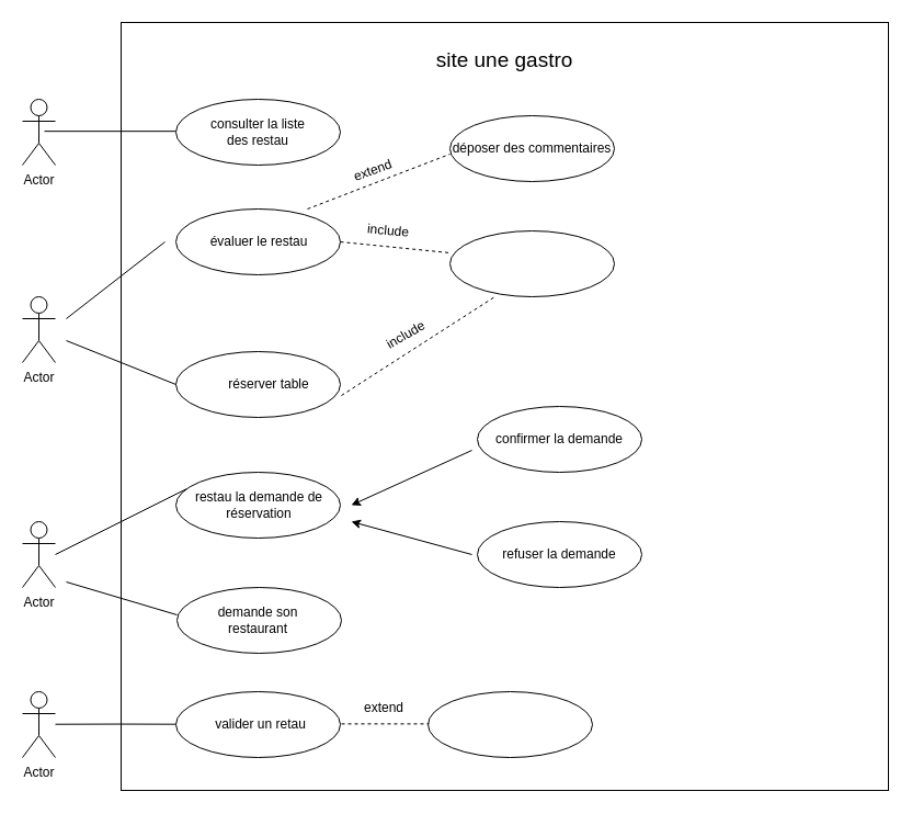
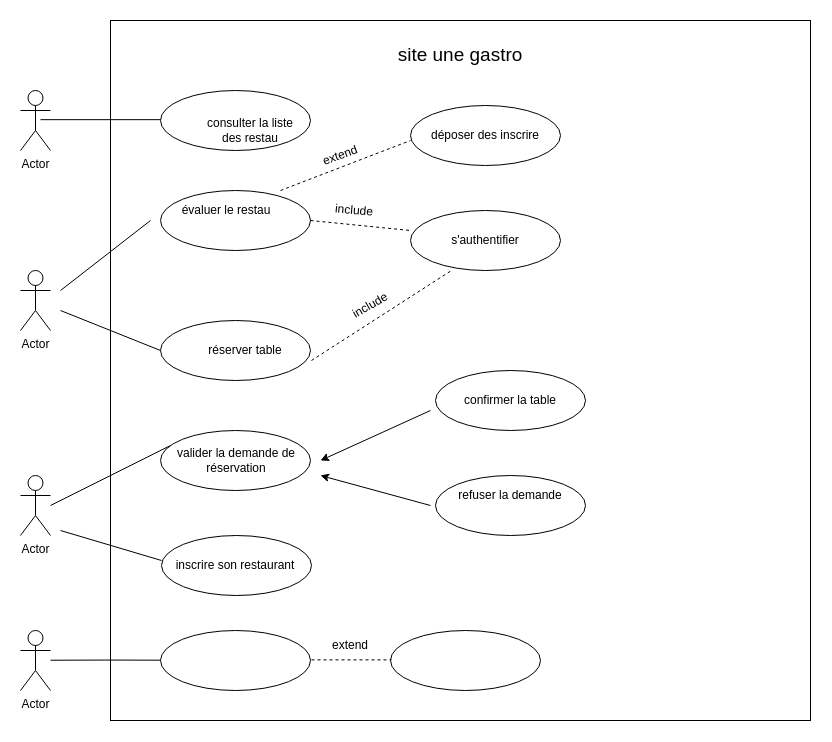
  <mxCell id="0" />
  <mxCell id="1" parent="0" />
  <mxCell id="2" value="" style="whiteSpace=wrap;html=1;aspect=fixed;" parent="1" vertex="1"><mxGeometry x="110" y="20" width="700" height="700" as="geometry" /></mxCell>
  <mxCell id="3" value="Actor" style="shape=umlActor;verticalLabelPosition=bottom;verticalAlign=top;html=1;outlineConnect=0;" parent="1" vertex="1"><mxGeometry x="20" y="270" width="30" height="60" as="geometry" /></mxCell>
  <mxCell id="4" value="Actor" style="shape=umlActor;verticalLabelPosition=bottom;verticalAlign=top;html=1;outlineConnect=0;" parent="1" vertex="1"><mxGeometry x="20" y="90" width="30" height="60" as="geometry" /></mxCell>
  <mxCell id="5" value="Actor" style="shape=umlActor;verticalLabelPosition=bottom;verticalAlign=top;html=1;outlineConnect=0;" parent="1" vertex="1"><mxGeometry x="20" y="630" width="30" height="60" as="geometry" /></mxCell>
  <mxCell id="6" value="Actor" style="shape=umlActor;verticalLabelPosition=bottom;verticalAlign=top;html=1;outlineConnect=0;" parent="1" vertex="1"><mxGeometry x="20" y="475" width="30" height="60" as="geometry" /></mxCell>
  <mxCell id="7" value="" style="ellipse;whiteSpace=wrap;html=1;" parent="1" vertex="1"><mxGeometry x="160" y="90" width="150" height="60" as="geometry" /></mxCell>
  <mxCell id="8" value="" style="endArrow=none;html=1;rounded=0;" parent="1" edge="1"><mxGeometry width="50" height="50" relative="1" as="geometry"><mxPoint x="60" y="290" as="sourcePoint" /><mxPoint x="150" y="220" as="targetPoint" /></mxGeometry></mxCell>
  <mxCell id="9" value="" style="endArrow=none;html=1;rounded=0;" parent="1" edge="1"><mxGeometry width="50" height="50" relative="1" as="geometry"><mxPoint x="40" y="119.169" as="sourcePoint" /><mxPoint x="160" y="119.17" as="targetPoint" /></mxGeometry></mxCell>
  <mxCell id="10" value="" style="endArrow=none;html=1;rounded=0;" parent="1" edge="1"><mxGeometry width="50" height="50" relative="1" as="geometry"><mxPoint x="50" y="505" as="sourcePoint" /><mxPoint x="170" y="445" as="targetPoint" /></mxGeometry></mxCell>
  <mxCell id="11" value="" style="endArrow=none;html=1;rounded=0;" parent="1" edge="1"><mxGeometry width="50" height="50" relative="1" as="geometry"><mxPoint x="50" y="659.72" as="sourcePoint" /><mxPoint x="170" y="659.721" as="targetPoint" /><Array as="points"><mxPoint x="110" y="659.55" /></Array></mxGeometry></mxCell>
- <mxCell id="12" value="consulter la liste des restau" style="text;html=1;align=center;verticalAlign=middle;whiteSpace=wrap;rounded=0;" parent="1" vertex="1"><mxGeometry x="185" y="105" width="100" height="30" as="geometry" /></mxCell>
+ <mxCell id="12" value="consulter la liste des restau" style="text;html=1;align=center;verticalAlign=middle;whiteSpace=wrap;rounded=0;" parent="1" vertex="1"><mxGeometry x="200" y="115" width="100" height="30" as="geometry" /></mxCell>
  <mxCell id="13" value="" style="ellipse;whiteSpace=wrap;html=1;" parent="1" vertex="1"><mxGeometry x="160" y="190" width="150" height="60" as="geometry" /></mxCell>
- <mxCell id="14" value="évaluer le restau" style="text;html=1;align=center;verticalAlign=middle;whiteSpace=wrap;rounded=0;" parent="1" vertex="1"><mxGeometry x="187" y="205" width="98" height="30" as="geometry" /></mxCell>
+ <mxCell id="14" value="évaluer le restau" style="text;html=1;align=center;verticalAlign=middle;whiteSpace=wrap;rounded=0;" parent="1" vertex="1"><mxGeometry x="177" y="195" width="98" height="30" as="geometry" /></mxCell>
  <mxCell id="15" value="" style="ellipse;whiteSpace=wrap;html=1;" parent="1" vertex="1"><mxGeometry x="160" y="320" width="150" height="60" as="geometry" /></mxCell>
  <mxCell id="16" value="" style="endArrow=none;html=1;rounded=0;" parent="1" edge="1"><mxGeometry width="50" height="50" relative="1" as="geometry"><mxPoint x="60" y="310" as="sourcePoint" /><mxPoint x="160" y="350" as="targetPoint" /></mxGeometry></mxCell>
  <mxCell id="17" value="réserver table" style="text;html=1;align=center;verticalAlign=middle;whiteSpace=wrap;rounded=0;" parent="1" vertex="1"><mxGeometry x="205" y="335" width="80" height="30" as="geometry" /></mxCell>
  <mxCell id="18" value="" style="ellipse;whiteSpace=wrap;html=1;" parent="1" vertex="1"><mxGeometry x="410" y="210" width="150" height="60" as="geometry" /></mxCell>
+ <mxCell id="19" value="s'authentifier" style="text;html=1;align=center;verticalAlign=middle;whiteSpace=wrap;rounded=0;" parent="1" vertex="1"><mxGeometry x="435" y="225" width="100" height="30" as="geometry" /></mxCell>
  <mxCell id="20" value="" style="endArrow=none;dashed=1;html=1;rounded=0;" parent="1" edge="1"><mxGeometry width="50" height="50" relative="1" as="geometry"><mxPoint x="310" y="220" as="sourcePoint" /><mxPoint x="410" y="230" as="targetPoint" /></mxGeometry></mxCell>
  <mxCell id="21" value="include" style="text;html=1;align=center;verticalAlign=middle;whiteSpace=wrap;rounded=0;rotation=5;" parent="1" vertex="1"><mxGeometry x="324" y="195" width="60" height="30" as="geometry" /></mxCell>
  <mxCell id="22" value="" style="endArrow=none;dashed=1;html=1;rounded=0;" parent="1" edge="1"><mxGeometry width="50" height="50" relative="1" as="geometry"><mxPoint x="311" y="360" as="sourcePoint" /><mxPoint x="451" y="270" as="targetPoint" /></mxGeometry></mxCell>
  <mxCell id="23" value="include" style="text;html=1;align=center;verticalAlign=middle;whiteSpace=wrap;rounded=0;rotation=-30;" parent="1" vertex="1"><mxGeometry x="340.001" y="289.996" width="60" height="30" as="geometry" /></mxCell>
  <mxCell id="24" value="" style="ellipse;whiteSpace=wrap;html=1;" parent="1" vertex="1"><mxGeometry x="160" y="430" width="150" height="60" as="geometry" /></mxCell>
- <mxCell id="25" value="restau la demande de réservation" style="text;html=1;align=center;verticalAlign=middle;whiteSpace=wrap;rounded=0;" parent="1" vertex="1"><mxGeometry x="161" y="445" width="150" height="30" as="geometry" /></mxCell>
+ <mxCell id="25" value="valider la demande de réservation" style="text;html=1;align=center;verticalAlign=middle;whiteSpace=wrap;rounded=0;" parent="1" vertex="1"><mxGeometry x="161" y="445" width="150" height="30" as="geometry" /></mxCell>
  <mxCell id="26" value="" style="ellipse;whiteSpace=wrap;html=1;" parent="1" vertex="1"><mxGeometry x="161" y="535" width="150" height="60" as="geometry" /></mxCell>
  <mxCell id="27" value="" style="ellipse;whiteSpace=wrap;html=1;" parent="1" vertex="1"><mxGeometry x="160" y="630" width="150" height="60" as="geometry" /></mxCell>
  <mxCell id="28" value="" style="ellipse;whiteSpace=wrap;html=1;" parent="1" vertex="1"><mxGeometry x="390" y="630" width="150" height="60" as="geometry" /></mxCell>
- <mxCell id="29" value="demande son restaurant" style="text;html=1;align=center;verticalAlign=middle;whiteSpace=wrap;rounded=0;" parent="1" vertex="1"><mxGeometry x="170" y="550" width="130" height="30" as="geometry" /></mxCell>
- <mxCell id="30" value="valider un retau" style="text;html=1;align=center;verticalAlign=middle;whiteSpace=wrap;rounded=0;" parent="1" vertex="1"><mxGeometry x="195" y="645" width="85" height="30" as="geometry" /></mxCell>
+ <mxCell id="29" value="inscrire son restaurant" style="text;html=1;align=center;verticalAlign=middle;whiteSpace=wrap;rounded=0;" parent="1" vertex="1"><mxGeometry x="170" y="550" width="130" height="30" as="geometry" /></mxCell>
  <mxCell id="31" value="" style="endArrow=none;dashed=1;html=1;rounded=0;" parent="1" edge="1"><mxGeometry width="50" height="50" relative="1" as="geometry"><mxPoint x="311" y="659.38" as="sourcePoint" /><mxPoint x="391" y="659.38" as="targetPoint" /></mxGeometry></mxCell>
  <mxCell id="32" value="extend" style="text;html=1;align=center;verticalAlign=middle;whiteSpace=wrap;rounded=0;" parent="1" vertex="1"><mxGeometry x="320" y="630" width="60" height="30" as="geometry" /></mxCell>
  <mxCell id="33" value="" style="ellipse;whiteSpace=wrap;html=1;" parent="1" vertex="1"><mxGeometry x="435" y="370" width="150" height="60" as="geometry" /></mxCell>
  <mxCell id="34" value="" style="ellipse;whiteSpace=wrap;html=1;" parent="1" vertex="1"><mxGeometry x="435" y="475" width="150" height="60" as="geometry" /></mxCell>
- <mxCell id="35" value="confirmer la demande" style="text;html=1;align=center;verticalAlign=middle;whiteSpace=wrap;rounded=0;" parent="1" vertex="1"><mxGeometry x="435" y="385" width="150" height="30" as="geometry" /></mxCell>
- <mxCell id="36" value="refuser la demande" style="text;html=1;align=center;verticalAlign=middle;whiteSpace=wrap;rounded=0;" parent="1" vertex="1"><mxGeometry x="450" y="490" width="120" height="30" as="geometry" /></mxCell>
+ <mxCell id="35" value="confirmer la table" style="text;html=1;align=center;verticalAlign=middle;whiteSpace=wrap;rounded=0;" parent="1" vertex="1"><mxGeometry x="435" y="385" width="150" height="30" as="geometry" /></mxCell>
+ <mxCell id="36" value="refuser la demande" style="text;html=1;align=center;verticalAlign=middle;whiteSpace=wrap;rounded=0;" parent="1" vertex="1"><mxGeometry x="450" y="480" width="120" height="30" as="geometry" /></mxCell>
  <mxCell id="37" value="" style="endArrow=classic;html=1;rounded=0;" parent="1" edge="1"><mxGeometry width="50" height="50" relative="1" as="geometry"><mxPoint x="430" y="410" as="sourcePoint" /><mxPoint x="320" y="460" as="targetPoint" /></mxGeometry></mxCell>
  <mxCell id="38" value="" style="endArrow=classic;html=1;rounded=0;" parent="1" edge="1"><mxGeometry width="50" height="50" relative="1" as="geometry"><mxPoint x="430" y="505" as="sourcePoint" /><mxPoint x="320" y="475" as="targetPoint" /></mxGeometry></mxCell>
  <mxCell id="39" value="" style="ellipse;whiteSpace=wrap;html=1;" parent="1" vertex="1"><mxGeometry x="410" y="105" width="150" height="60" as="geometry" /></mxCell>
- <mxCell id="40" value="déposer des commentaires" style="text;html=1;align=center;verticalAlign=middle;whiteSpace=wrap;rounded=0;" parent="1" vertex="1"><mxGeometry x="410" y="120" width="150" height="30" as="geometry" /></mxCell>
+ <mxCell id="40" value="déposer des inscrire" style="text;html=1;align=center;verticalAlign=middle;whiteSpace=wrap;rounded=0;" parent="1" vertex="1"><mxGeometry x="410" y="120" width="150" height="30" as="geometry" /></mxCell>
  <mxCell id="41" value="" style="endArrow=none;dashed=1;html=1;rounded=0;" parent="1" edge="1"><mxGeometry width="50" height="50" relative="1" as="geometry"><mxPoint x="280" y="190" as="sourcePoint" /><mxPoint x="410" y="140" as="targetPoint" /></mxGeometry></mxCell>
  <mxCell id="42" value="extend" style="text;html=1;align=center;verticalAlign=middle;whiteSpace=wrap;rounded=0;rotation=-20;" parent="1" vertex="1"><mxGeometry x="310" y="140" width="60" height="30" as="geometry" /></mxCell>
  <mxCell id="43" value="" style="endArrow=none;html=1;rounded=0;" parent="1" edge="1"><mxGeometry width="50" height="50" relative="1" as="geometry"><mxPoint x="60" y="530" as="sourcePoint" /><mxPoint x="161" y="560" as="targetPoint" /></mxGeometry></mxCell>
  <mxCell id="44" value="&lt;font style=&quot;font-size: 19px;&quot;&gt;site une gastro&lt;/font&gt;" style="text;html=1;align=center;verticalAlign=middle;whiteSpace=wrap;rounded=0;" parent="1" vertex="1"><mxGeometry x="360" y="40" width="200" height="30" as="geometry" /></mxCell>
